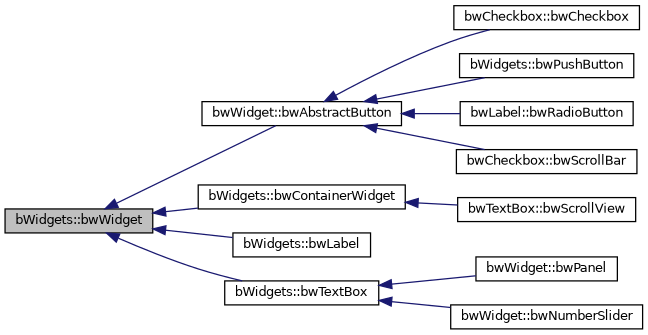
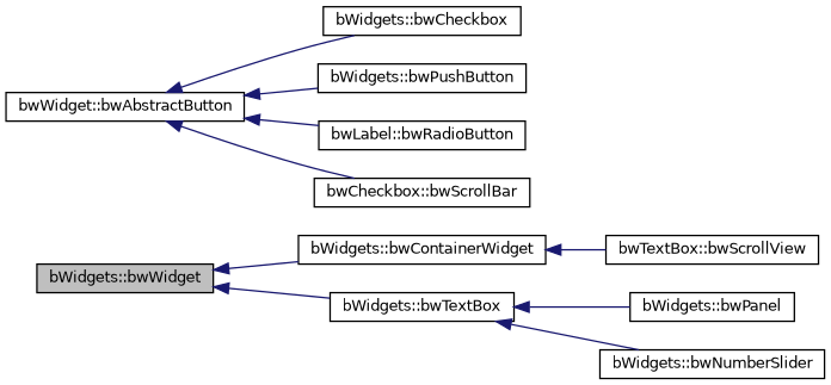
  digraph {
    rankdir=LR
    node [color=black fillcolor=white fontname=Helvetica fontsize=10 shape=record style=filled]
    edge [color=midnightblue dir=back fontname=Helvetica fontsize=10 labelfontname=Helvetica labelfontsize=10 style=solid]
    n1 [fillcolor=grey75 fontcolor=black height=0.2 label="bWidgets::bwWidget" width=0.4]
    n2 [height=0.2 label="bwWidget::bwAbstractButton" width=0.4]
    n3 [height=0.2 label="bWidgets::bwContainerWidget" width=0.4]
-   n4 [height=0.2 label="bWidgets::bwLabel" width=0.4]
    n5 [height=0.2 label="bWidgets::bwTextBox" width=0.4]
-   n6 [height=0.2 label="bwCheckbox::bwCheckbox" width=0.4]
+   n6 [height=0.2 label="bWidgets::bwCheckbox" width=0.4]
    n7 [height=0.2 label="bWidgets::bwPushButton" width=0.4]
    n8 [height=0.2 label="bwLabel::bwRadioButton" width=0.4]
    n9 [height=0.2 label="bwCheckbox::bwScrollBar" width=0.4]
    n10 [height=0.2 label="bwTextBox::bwScrollView" width=0.4]
-   n11 [height=0.2 label="bwWidget::bwPanel" width=0.4]
-   n12 [height=0.2 label="bwWidget::bwNumberSlider" width=0.4]
-   n1 -> n2
+   n11 [height=0.2 label="bWidgets::bwPanel" width=0.4]
+   n12 [height=0.2 label="bWidgets::bwNumberSlider" width=0.4]
    n1 -> n3
-   n1 -> n4
    n1 -> n5
    n2 -> n6
    n2 -> n7
    n2 -> n8
    n2 -> n9
    n3 -> n10
    n5 -> n11
    n5 -> n12
  }
